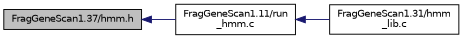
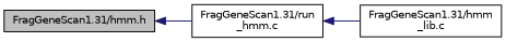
  digraph {
    rankdir=LR
    node [color=black fillcolor=white fontname=Helvetica fontsize=10 shape=record style=filled]
    edge [color=midnightblue dir=back fontname=Helvetica fontsize=10 labelfontname=Helvetica labelfontsize=10 style=solid]
-   n1 [fillcolor=grey75 fontcolor=black height=0.2 label="FragGeneScan1.37/hmm.h" width=0.4]
-   n2 [height=0.2 label="FragGeneScan1.11/run\l_hmm.c" width=0.4]
+   n1 [fillcolor=grey75 fontcolor=black height=0.2 label="FragGeneScan1.31/hmm.h" width=0.4]
+   n2 [height=0.2 label="FragGeneScan1.31/run\l_hmm.c" width=0.4]
    n3 [height=0.2 label="FragGeneScan1.31/hmm\l_lib.c" width=0.4]
    n1 -> n2
    n2 -> n3
  }
